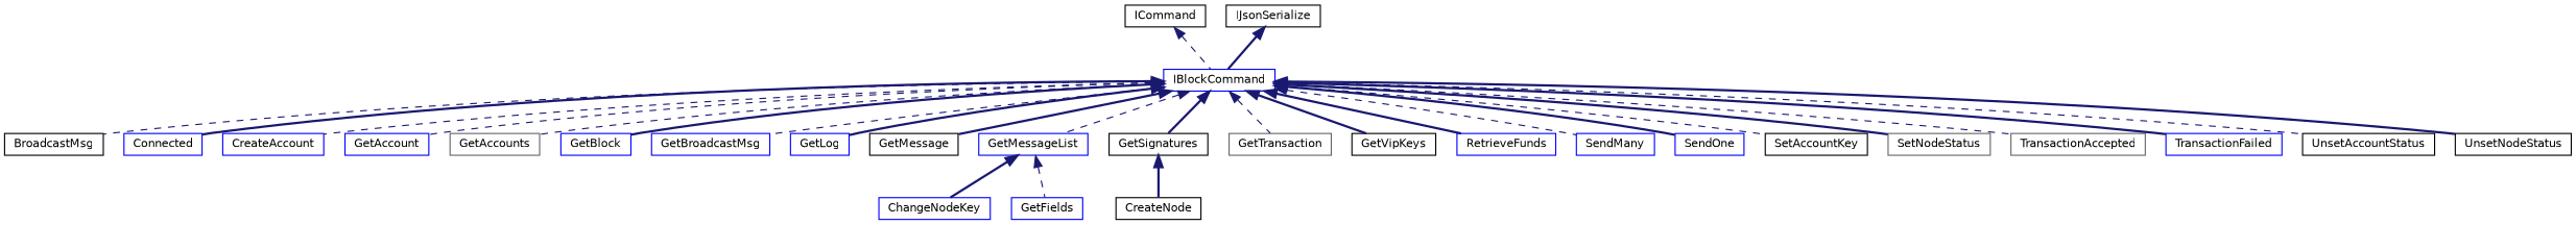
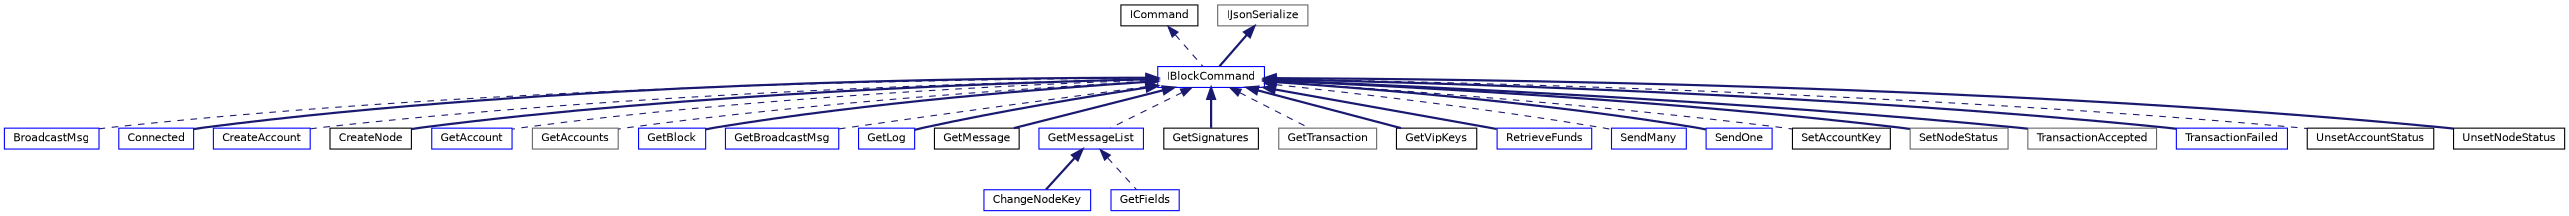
  digraph {
    rankdir=TB
    node [color=blue fillcolor=white fontname=Helvetica fontsize=10 shape=record style=filled]
    edge [color=midnightblue dir=back fontname=Helvetica fontsize=10 labelfontname=Helvetica labelfontsize=10 style=bold]
    n1 [color=black height=0.2 label=ICommand width=0.4]
    n2 [height=0.2 label=IBlockCommand width=0.4]
-   n3 [color=black height=0.2 label=BroadcastMsg width=0.4]
+   n3 [height=0.2 label=BroadcastMsg width=0.4]
    n4 [height=0.2 label=Connected width=0.4]
    n5 [height=0.2 label=CreateAccount width=0.4]
    n6 [color=black height=0.2 label=CreateNode width=0.4]
    n7 [height=0.2 label=GetAccount width=0.4]
    n8 [color=gray40 height=0.2 label=GetAccounts width=0.4]
    n9 [height=0.2 label=GetBlock width=0.4]
    n10 [height=0.2 label=GetBroadcastMsg width=0.4]
    n11 [height=0.2 label=GetLog width=0.4]
    n12 [color=black height=0.2 label=GetMessage width=0.4]
    n13 [height=0.2 label=GetMessageList width=0.4]
    n14 [color=black height=0.2 label=GetSignatures width=0.4]
    n15 [color=gray40 height=0.2 label=GetTransaction width=0.4]
    n16 [color=black height=0.2 label=GetVipKeys width=0.4]
    n17 [height=0.2 label=RetrieveFunds width=0.4]
    n18 [height=0.2 label=SendMany width=0.4]
    n19 [height=0.2 label=SendOne width=0.4]
    n20 [color=black height=0.2 label=SetAccountKey width=0.4]
    n21 [color=gray40 height=0.2 label=SetNodeStatus width=0.4]
    n22 [color=gray40 height=0.2 label=TransactionAccepted width=0.4]
    n23 [height=0.2 label=TransactionFailed width=0.4]
    n24 [color=black height=0.2 label=UnsetAccountStatus width=0.4]
    n25 [color=black height=0.2 label=UnsetNodeStatus width=0.4]
    n26 [height=0.2 label=ChangeNodeKey width=0.4]
    n27 [height=0.2 label=GetFields width=0.4]
-   n28 [color=black height=0.2 label=IJsonSerialize width=0.4]
+   n28 [color=gray40 height=0.2 label=IJsonSerialize width=0.4]
    n1 -> n2 [style=dashed]
    n2 -> n3 [style=dashed]
    n2 -> n4
    n2 -> n5 [style=dashed]
-   n14 -> n6
+   n2 -> n6
    n2 -> n7 [style=dashed]
    n2 -> n8 [style=dashed]
    n2 -> n9
    n2 -> n10 [style=dashed]
    n2 -> n11
    n2 -> n12
    n2 -> n13 [style=dashed]
    n2 -> n14
    n2 -> n15 [style=dashed]
    n2 -> n16
    n2 -> n17
    n2 -> n18 [style=dashed]
    n2 -> n19
    n2 -> n20 [style=dashed]
    n2 -> n21
-   n2 -> n22 [style=dashed]
+   n2 -> n22
    n2 -> n23
    n2 -> n24 [style=dashed]
    n2 -> n25
    n13 -> n26
    n13 -> n27 [style=dashed]
    n28 -> n2
  }
